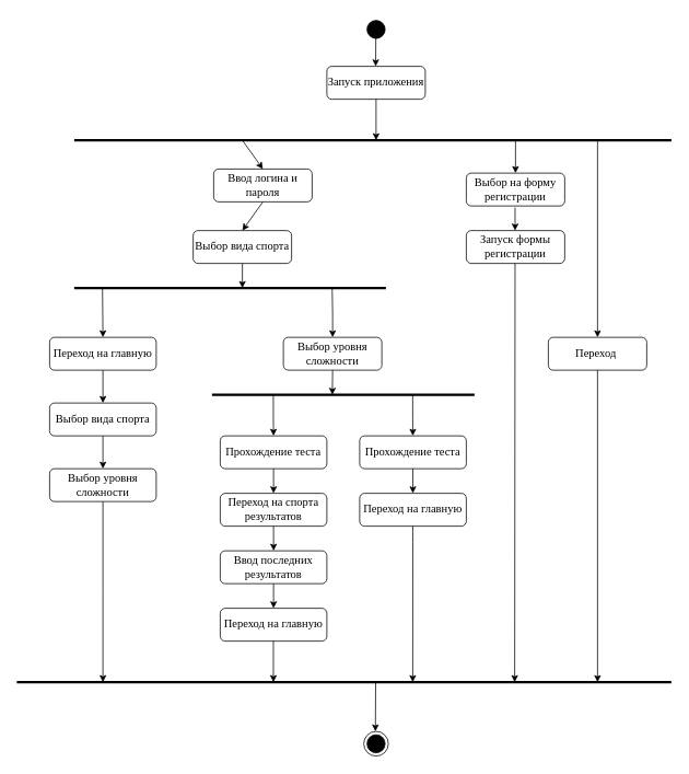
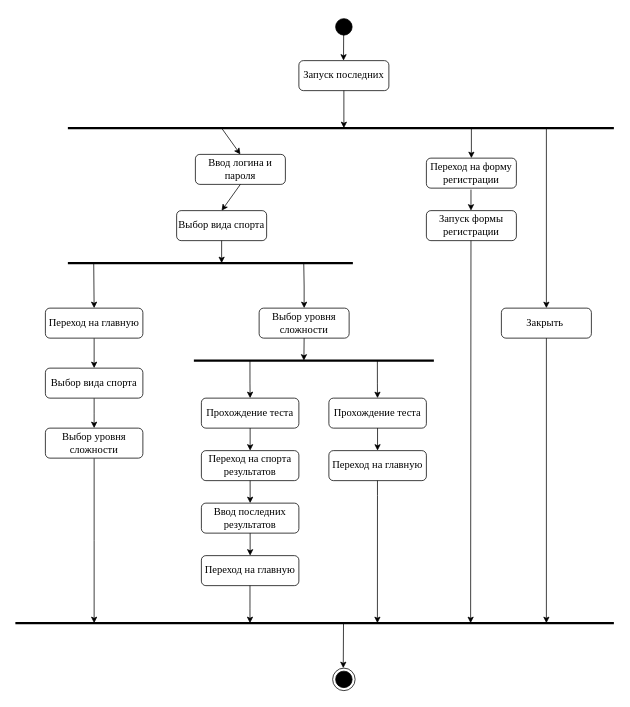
  <mxCell id="0" />
  <mxCell id="1" parent="0" />
  <mxCell id="2" value="" style="ellipse;html=1;shape=startState;fillColor=#000000;strokeColor=#000000;fontFamily=isocpeur;fontSize=14;" parent="1" vertex="1"><mxGeometry x="443" y="20" width="30" height="30" as="geometry" /></mxCell>
- <mxCell id="3" value="&lt;font style=&quot;vertical-align: inherit; font-size: 14px;&quot;&gt;&lt;font style=&quot;vertical-align: inherit; font-size: 14px;&quot;&gt;Запуск приложения&lt;/font&gt;&lt;/font&gt;" style="rounded=1;whiteSpace=wrap;html=1;fontFamily=isocpeur;fontSize=14;" parent="1" vertex="1"><mxGeometry x="398" y="80" width="120" height="40" as="geometry" /></mxCell>
+ <mxCell id="3" value="&lt;font style=&quot;vertical-align: inherit; font-size: 14px;&quot;&gt;&lt;font style=&quot;vertical-align: inherit; font-size: 14px;&quot;&gt;Запуск последних&lt;/font&gt;&lt;/font&gt;" style="rounded=1;whiteSpace=wrap;html=1;fontFamily=isocpeur;fontSize=14;" parent="1" vertex="1"><mxGeometry x="398" y="80" width="120" height="40" as="geometry" /></mxCell>
  <mxCell id="4" value="" style="endArrow=classic;html=1;rounded=0;fontFamily=isocpeur;fontSize=14;" parent="1" edge="1"><mxGeometry width="50" height="50" relative="1" as="geometry"><mxPoint x="458" y="120" as="sourcePoint" /><mxPoint x="458" y="170" as="targetPoint" /></mxGeometry></mxCell>
  <mxCell id="5" value="" style="endArrow=none;html=1;rounded=0;strokeWidth=3;fontFamily=isocpeur;fontSize=14;" parent="1" edge="1"><mxGeometry width="50" height="50" relative="1" as="geometry"><mxPoint x="90" y="170" as="sourcePoint" /><mxPoint x="818" y="170" as="targetPoint" /><Array as="points"><mxPoint x="305" y="170" /></Array></mxGeometry></mxCell>
  <mxCell id="6" value="" style="endArrow=classic;html=1;rounded=0;entryX=0.5;entryY=0;entryDx=0;entryDy=0;fontFamily=isocpeur;fontSize=14;" parent="1" target="7" edge="1"><mxGeometry width="50" height="50" relative="1" as="geometry"><mxPoint x="295" y="170" as="sourcePoint" /><mxPoint x="294.83" y="230" as="targetPoint" /></mxGeometry></mxCell>
  <mxCell id="7" value="&lt;font style=&quot;vertical-align: inherit; font-size: 14px;&quot;&gt;&lt;font style=&quot;vertical-align: inherit; font-size: 14px;&quot;&gt;Ввод логина и пароля&lt;/font&gt;&lt;/font&gt;" style="rounded=1;whiteSpace=wrap;html=1;fontFamily=isocpeur;fontSize=14;" parent="1" vertex="1"><mxGeometry x="260" y="205" width="120" height="40" as="geometry" /></mxCell>
  <mxCell id="8" value="&lt;font style=&quot;vertical-align: inherit; font-size: 14px;&quot;&gt;&lt;font style=&quot;vertical-align: inherit; font-size: 14px;&quot;&gt;Выбор вида спорта&lt;/font&gt;&lt;/font&gt;" style="rounded=1;whiteSpace=wrap;html=1;fontFamily=isocpeur;fontSize=14;" parent="1" vertex="1"><mxGeometry x="235" y="280" width="120" height="40" as="geometry" /></mxCell>
  <mxCell id="9" value="" style="endArrow=classic;html=1;rounded=0;exitX=0.5;exitY=1;exitDx=0;exitDy=0;entryX=0.5;entryY=0;entryDx=0;entryDy=0;fontFamily=isocpeur;fontSize=14;" parent="1" source="7" target="8" edge="1"><mxGeometry width="50" height="50" relative="1" as="geometry"><mxPoint x="325" y="287.368" as="sourcePoint" /><mxPoint x="290" y="280" as="targetPoint" /></mxGeometry></mxCell>
  <mxCell id="10" value="" style="endArrow=classic;html=1;rounded=0;exitX=0.5;exitY=1;exitDx=0;exitDy=0;fontFamily=isocpeur;fontSize=14;" parent="1" source="8" edge="1"><mxGeometry width="50" height="50" relative="1" as="geometry"><mxPoint x="290" y="350" as="sourcePoint" /><mxPoint x="295" y="350" as="targetPoint" /></mxGeometry></mxCell>
  <mxCell id="11" value="&lt;font style=&quot;vertical-align: inherit; font-size: 14px;&quot;&gt;&lt;font style=&quot;vertical-align: inherit; font-size: 14px;&quot;&gt;Выбор уровня сложности&lt;/font&gt;&lt;/font&gt;" style="rounded=1;whiteSpace=wrap;html=1;fontFamily=isocpeur;fontSize=14;" parent="1" vertex="1"><mxGeometry x="345" y="410" width="120" height="40" as="geometry" /></mxCell>
  <mxCell id="12" value="" style="endArrow=classic;html=1;rounded=0;fontFamily=isocpeur;fontSize=14;" parent="1" edge="1"><mxGeometry width="50" height="50" relative="1" as="geometry"><mxPoint x="405" y="450" as="sourcePoint" /><mxPoint x="404.69" y="480" as="targetPoint" /></mxGeometry></mxCell>
  <mxCell id="13" value="" style="endArrow=none;html=1;rounded=0;strokeWidth=3;fontFamily=isocpeur;fontSize=14;" parent="1" edge="1"><mxGeometry width="50" height="50" relative="1" as="geometry"><mxPoint x="20" y="830" as="sourcePoint" /><mxPoint x="818" y="830" as="targetPoint" /><Array as="points"><mxPoint x="295" y="830" /></Array></mxGeometry></mxCell>
  <mxCell id="14" value="" style="endArrow=classic;html=1;rounded=0;fontFamily=isocpeur;fontSize=14;" parent="1" edge="1"><mxGeometry width="50" height="50" relative="1" as="geometry"><mxPoint x="457.5" y="830" as="sourcePoint" /><mxPoint x="457.17" y="890" as="targetPoint" /></mxGeometry></mxCell>
  <mxCell id="15" value="" style="ellipse;html=1;shape=endState;fillColor=#000000;strokeColor=#000000;fontFamily=isocpeur;fontSize=14;" parent="1" vertex="1"><mxGeometry x="443" y="890" width="30" height="30" as="geometry" /></mxCell>
  <mxCell id="16" value="" style="endArrow=classic;html=1;rounded=0;fontFamily=isocpeur;fontSize=14;" parent="1" edge="1"><mxGeometry width="50" height="50" relative="1" as="geometry"><mxPoint x="728" y="170" as="sourcePoint" /><mxPoint x="728" y="410" as="targetPoint" /></mxGeometry></mxCell>
- <mxCell id="17" value="Переход&amp;nbsp;" style="rounded=1;whiteSpace=wrap;html=1;fontFamily=isocpeur;fontSize=14;" parent="1" vertex="1"><mxGeometry x="668" y="410" width="120" height="40" as="geometry" /></mxCell>
+ <mxCell id="17" value="Закрыть&amp;nbsp;" style="rounded=1;whiteSpace=wrap;html=1;fontFamily=isocpeur;fontSize=14;" parent="1" vertex="1"><mxGeometry x="668" y="410" width="120" height="40" as="geometry" /></mxCell>
  <mxCell id="18" value="" style="endArrow=classic;html=1;rounded=0;exitX=0.5;exitY=1;exitDx=0;exitDy=0;fontFamily=isocpeur;fontSize=14;" parent="1" source="17" edge="1"><mxGeometry width="50" height="50" relative="1" as="geometry"><mxPoint x="728" y="600" as="sourcePoint" /><mxPoint x="728" y="830" as="targetPoint" /></mxGeometry></mxCell>
  <mxCell id="19" value="" style="endArrow=classic;html=1;rounded=0;fontFamily=isocpeur;fontSize=14;" edge="1" parent="1"><mxGeometry width="50" height="50" relative="1" as="geometry"><mxPoint x="457.75" y="40" as="sourcePoint" /><mxPoint x="457.52" y="80" as="targetPoint" /></mxGeometry></mxCell>
  <mxCell id="20" value="Переход на спорта результатов" style="rounded=1;whiteSpace=wrap;html=1;fontFamily=isocpeur;fontSize=14;" vertex="1" parent="1"><mxGeometry x="268" y="600" width="130" height="40" as="geometry" /></mxCell>
  <mxCell id="21" value="&lt;font style=&quot;vertical-align: inherit; font-size: 14px;&quot;&gt;&lt;font style=&quot;vertical-align: inherit; font-size: 14px;&quot;&gt;Переход на главную&lt;/font&gt;&lt;/font&gt;" style="rounded=1;whiteSpace=wrap;html=1;fontFamily=isocpeur;fontSize=14;" vertex="1" parent="1"><mxGeometry x="438" y="600" width="130" height="40" as="geometry" /></mxCell>
  <mxCell id="22" value="&lt;font style=&quot;vertical-align: inherit; font-size: 14px;&quot;&gt;&lt;font style=&quot;vertical-align: inherit; font-size: 14px;&quot;&gt;Ввод последних результатов&lt;/font&gt;&lt;/font&gt;" style="rounded=1;whiteSpace=wrap;html=1;fontFamily=isocpeur;fontSize=14;" vertex="1" parent="1"><mxGeometry x="268" y="670" width="130" height="40" as="geometry" /></mxCell>
  <mxCell id="23" style="edgeStyle=orthogonalEdgeStyle;rounded=0;orthogonalLoop=1;jettySize=auto;html=1;exitX=0.5;exitY=1;exitDx=0;exitDy=0;" edge="1" parent="1"><mxGeometry relative="1" as="geometry"><mxPoint x="502.71" y="830" as="targetPoint" /><mxPoint x="502.79" y="640" as="sourcePoint" /><Array as="points"><mxPoint x="502.71" y="660" /><mxPoint x="502.71" y="660" /></Array></mxGeometry></mxCell>
  <mxCell id="24" value="&lt;font style=&quot;vertical-align: inherit; font-size: 14px;&quot;&gt;&lt;font style=&quot;vertical-align: inherit; font-size: 14px;&quot;&gt;Переход на главную&lt;/font&gt;&lt;/font&gt;" style="rounded=1;whiteSpace=wrap;html=1;fontFamily=isocpeur;fontSize=14;" vertex="1" parent="1"><mxGeometry x="268" y="740" width="130" height="40" as="geometry" /></mxCell>
  <mxCell id="25" style="edgeStyle=orthogonalEdgeStyle;rounded=0;orthogonalLoop=1;jettySize=auto;html=1;exitX=0.5;exitY=1;exitDx=0;exitDy=0;entryX=0.5;entryY=0;entryDx=0;entryDy=0;" edge="1" parent="1" source="26" target="29"><mxGeometry relative="1" as="geometry" /></mxCell>
  <mxCell id="26" value="Переход на главную" style="rounded=1;whiteSpace=wrap;html=1;fontFamily=isocpeur;fontSize=14;" vertex="1" parent="1"><mxGeometry x="60" y="410" width="130" height="40" as="geometry" /></mxCell>
  <mxCell id="27" value="" style="endArrow=none;html=1;rounded=0;strokeWidth=3;fontFamily=isocpeur;fontSize=14;" edge="1" parent="1"><mxGeometry width="50" height="50" relative="1" as="geometry"><mxPoint x="90" y="350" as="sourcePoint" /><mxPoint x="470" y="350" as="targetPoint" /><Array as="points"><mxPoint x="285" y="350" /></Array></mxGeometry></mxCell>
  <mxCell id="28" style="edgeStyle=orthogonalEdgeStyle;rounded=0;orthogonalLoop=1;jettySize=auto;html=1;exitX=0.5;exitY=1;exitDx=0;exitDy=0;" edge="1" parent="1" source="29"><mxGeometry relative="1" as="geometry"><mxPoint x="125" y="570" as="targetPoint" /></mxGeometry></mxCell>
  <mxCell id="29" value="&lt;font style=&quot;vertical-align: inherit; font-size: 14px;&quot;&gt;&lt;font style=&quot;vertical-align: inherit; font-size: 14px;&quot;&gt;Выбор вида спорта&lt;/font&gt;&lt;/font&gt;" style="rounded=1;whiteSpace=wrap;html=1;fontFamily=isocpeur;fontSize=14;" vertex="1" parent="1"><mxGeometry x="60" y="490" width="130" height="40" as="geometry" /></mxCell>
  <mxCell id="30" style="edgeStyle=orthogonalEdgeStyle;rounded=0;orthogonalLoop=1;jettySize=auto;html=1;exitX=0.5;exitY=1;exitDx=0;exitDy=0;" edge="1" parent="1" source="31"><mxGeometry relative="1" as="geometry"><mxPoint x="125" y="830" as="targetPoint" /></mxGeometry></mxCell>
  <mxCell id="31" value="&lt;font style=&quot;vertical-align: inherit; font-size: 14px;&quot;&gt;&lt;font style=&quot;vertical-align: inherit; font-size: 14px;&quot;&gt;Выбор уровня сложности&lt;/font&gt;&lt;/font&gt;" style="rounded=1;whiteSpace=wrap;html=1;fontFamily=isocpeur;fontSize=14;" vertex="1" parent="1"><mxGeometry x="60" y="570" width="130" height="40" as="geometry" /></mxCell>
  <mxCell id="32" value="" style="endArrow=none;html=1;rounded=0;strokeWidth=3;fontFamily=isocpeur;fontSize=14;" edge="1" parent="1"><mxGeometry width="50" height="50" relative="1" as="geometry"><mxPoint x="258" y="480" as="sourcePoint" /><mxPoint x="578" y="480" as="targetPoint" /><Array as="points"><mxPoint x="410" y="480" /></Array></mxGeometry></mxCell>
  <mxCell id="33" style="edgeStyle=orthogonalEdgeStyle;rounded=0;orthogonalLoop=1;jettySize=auto;html=1;exitX=0.5;exitY=1;exitDx=0;exitDy=0;entryX=0.5;entryY=0;entryDx=0;entryDy=0;" edge="1" parent="1" target="26"><mxGeometry relative="1" as="geometry"><mxPoint x="124.47" y="350" as="sourcePoint" /><mxPoint x="124.47" y="390" as="targetPoint" /></mxGeometry></mxCell>
  <mxCell id="34" value="" style="endArrow=classic;html=1;rounded=0;entryX=0.5;entryY=0;entryDx=0;entryDy=0;fontFamily=isocpeur;fontSize=14;" edge="1" parent="1"><mxGeometry width="50" height="50" relative="1" as="geometry"><mxPoint x="628" y="170" as="sourcePoint" /><mxPoint x="628" y="210" as="targetPoint" /></mxGeometry></mxCell>
- <mxCell id="35" value="&lt;font style=&quot;vertical-align: inherit; font-size: 14px;&quot;&gt;&lt;font style=&quot;vertical-align: inherit; font-size: 14px;&quot;&gt;Выбор на форму регистрации&lt;/font&gt;&lt;/font&gt;" style="rounded=1;whiteSpace=wrap;html=1;fontFamily=isocpeur;fontSize=14;" vertex="1" parent="1"><mxGeometry x="568" y="210" width="120" height="40" as="geometry" /></mxCell>
+ <mxCell id="35" value="&lt;font style=&quot;vertical-align: inherit; font-size: 14px;&quot;&gt;&lt;font style=&quot;vertical-align: inherit; font-size: 14px;&quot;&gt;Переход на форму регистрации&lt;/font&gt;&lt;/font&gt;" style="rounded=1;whiteSpace=wrap;html=1;fontFamily=isocpeur;fontSize=14;" vertex="1" parent="1"><mxGeometry x="568" y="210" width="120" height="40" as="geometry" /></mxCell>
  <mxCell id="36" value="" style="endArrow=classic;html=1;rounded=0;exitX=0.5;exitY=1;exitDx=0;exitDy=0;entryX=0.497;entryY=-0.048;entryDx=0;entryDy=0;entryPerimeter=0;fontFamily=isocpeur;fontSize=14;" edge="1" parent="1"><mxGeometry width="50" height="50" relative="1" as="geometry"><mxPoint x="627.47" y="252" as="sourcePoint" /><mxPoint x="627.47" y="280" as="targetPoint" /></mxGeometry></mxCell>
  <mxCell id="37" value="&lt;font style=&quot;vertical-align: inherit; font-size: 14px;&quot;&gt;&lt;font style=&quot;vertical-align: inherit; font-size: 14px;&quot;&gt;Запуск формы регистрации&lt;/font&gt;&lt;/font&gt;" style="rounded=1;whiteSpace=wrap;html=1;fontFamily=isocpeur;fontSize=14;" vertex="1" parent="1"><mxGeometry x="568" y="280" width="120" height="40" as="geometry" /></mxCell>
  <mxCell id="38" value="" style="endArrow=classic;html=1;rounded=0;exitX=0.5;exitY=1;exitDx=0;exitDy=0;fontFamily=isocpeur;fontSize=14;" edge="1" parent="1"><mxGeometry width="50" height="50" relative="1" as="geometry"><mxPoint x="627.47" y="320" as="sourcePoint" /><mxPoint x="627" y="830" as="targetPoint" /></mxGeometry></mxCell>
  <mxCell id="39" value="&lt;font style=&quot;vertical-align: inherit; font-size: 14px;&quot;&gt;&lt;font style=&quot;vertical-align: inherit; font-size: 14px;&quot;&gt;Прохождение теста&lt;/font&gt;&lt;/font&gt;" style="rounded=1;whiteSpace=wrap;html=1;fontFamily=isocpeur;fontSize=14;" vertex="1" parent="1"><mxGeometry x="268" y="530" width="130" height="40" as="geometry" /></mxCell>
  <mxCell id="40" value="&lt;font style=&quot;vertical-align: inherit; font-size: 14px;&quot;&gt;&lt;font style=&quot;vertical-align: inherit; font-size: 14px;&quot;&gt;Прохождение теста&lt;/font&gt;&lt;/font&gt;" style="rounded=1;whiteSpace=wrap;html=1;fontFamily=isocpeur;fontSize=14;" vertex="1" parent="1"><mxGeometry x="438" y="530" width="130" height="40" as="geometry" /></mxCell>
  <mxCell id="41" style="edgeStyle=orthogonalEdgeStyle;rounded=0;orthogonalLoop=1;jettySize=auto;html=1;exitX=0.5;exitY=1;exitDx=0;exitDy=0;entryX=0.5;entryY=0;entryDx=0;entryDy=0;" edge="1" parent="1"><mxGeometry relative="1" as="geometry"><mxPoint x="404.5" y="350" as="sourcePoint" /><mxPoint x="405.03" y="410" as="targetPoint" /></mxGeometry></mxCell>
  <mxCell id="42" style="edgeStyle=orthogonalEdgeStyle;rounded=0;orthogonalLoop=1;jettySize=auto;html=1;exitX=0.5;exitY=1;exitDx=0;exitDy=0;entryX=0.5;entryY=0;entryDx=0;entryDy=0;" edge="1" parent="1" target="39"><mxGeometry relative="1" as="geometry"><mxPoint x="332.79" y="480" as="sourcePoint" /><mxPoint x="332.79" y="520" as="targetPoint" /><Array as="points"><mxPoint x="333" y="510" /><mxPoint x="333" y="510" /></Array></mxGeometry></mxCell>
  <mxCell id="43" style="edgeStyle=orthogonalEdgeStyle;rounded=0;orthogonalLoop=1;jettySize=auto;html=1;exitX=0.5;exitY=1;exitDx=0;exitDy=0;entryX=0.5;entryY=0;entryDx=0;entryDy=0;" edge="1" parent="1"><mxGeometry relative="1" as="geometry"><mxPoint x="502.65" y="480" as="sourcePoint" /><mxPoint x="502.86" y="530" as="targetPoint" /><Array as="points"><mxPoint x="502.86" y="510" /><mxPoint x="502.86" y="510" /></Array></mxGeometry></mxCell>
  <mxCell id="44" style="edgeStyle=orthogonalEdgeStyle;rounded=0;orthogonalLoop=1;jettySize=auto;html=1;exitX=0.5;exitY=1;exitDx=0;exitDy=0;entryX=0.5;entryY=0;entryDx=0;entryDy=0;" edge="1" parent="1" target="20"><mxGeometry relative="1" as="geometry"><mxPoint x="332.83" y="570" as="sourcePoint" /><mxPoint x="333.04" y="620" as="targetPoint" /><Array as="points"><mxPoint x="333" y="600" /></Array></mxGeometry></mxCell>
  <mxCell id="45" style="edgeStyle=orthogonalEdgeStyle;rounded=0;orthogonalLoop=1;jettySize=auto;html=1;exitX=0.5;exitY=1;exitDx=0;exitDy=0;entryX=0.5;entryY=0;entryDx=0;entryDy=0;" edge="1" parent="1"><mxGeometry relative="1" as="geometry"><mxPoint x="332.87" y="640" as="sourcePoint" /><mxPoint x="333.04" y="670" as="targetPoint" /><Array as="points"><mxPoint x="333.04" y="670" /></Array></mxGeometry></mxCell>
  <mxCell id="46" style="edgeStyle=orthogonalEdgeStyle;rounded=0;orthogonalLoop=1;jettySize=auto;html=1;exitX=0.5;exitY=1;exitDx=0;exitDy=0;entryX=0.5;entryY=0;entryDx=0;entryDy=0;" edge="1" parent="1"><mxGeometry relative="1" as="geometry"><mxPoint x="332.86" y="710" as="sourcePoint" /><mxPoint x="333.03" y="740" as="targetPoint" /><Array as="points"><mxPoint x="333.03" y="740" /></Array></mxGeometry></mxCell>
  <mxCell id="47" style="edgeStyle=orthogonalEdgeStyle;rounded=0;orthogonalLoop=1;jettySize=auto;html=1;exitX=0.5;exitY=1;exitDx=0;exitDy=0;" edge="1" parent="1"><mxGeometry relative="1" as="geometry"><mxPoint x="332.83" y="780" as="sourcePoint" /><mxPoint x="332.83" y="830" as="targetPoint" /><Array as="points"><mxPoint x="333" y="810" /></Array></mxGeometry></mxCell>
  <mxCell id="48" style="edgeStyle=orthogonalEdgeStyle;rounded=0;orthogonalLoop=1;jettySize=auto;html=1;exitX=0.5;exitY=1;exitDx=0;exitDy=0;entryX=0.5;entryY=0;entryDx=0;entryDy=0;" edge="1" parent="1"><mxGeometry relative="1" as="geometry"><mxPoint x="502.72" y="570" as="sourcePoint" /><mxPoint x="502.89" y="600" as="targetPoint" /><Array as="points"><mxPoint x="502.89" y="600" /></Array></mxGeometry></mxCell>
